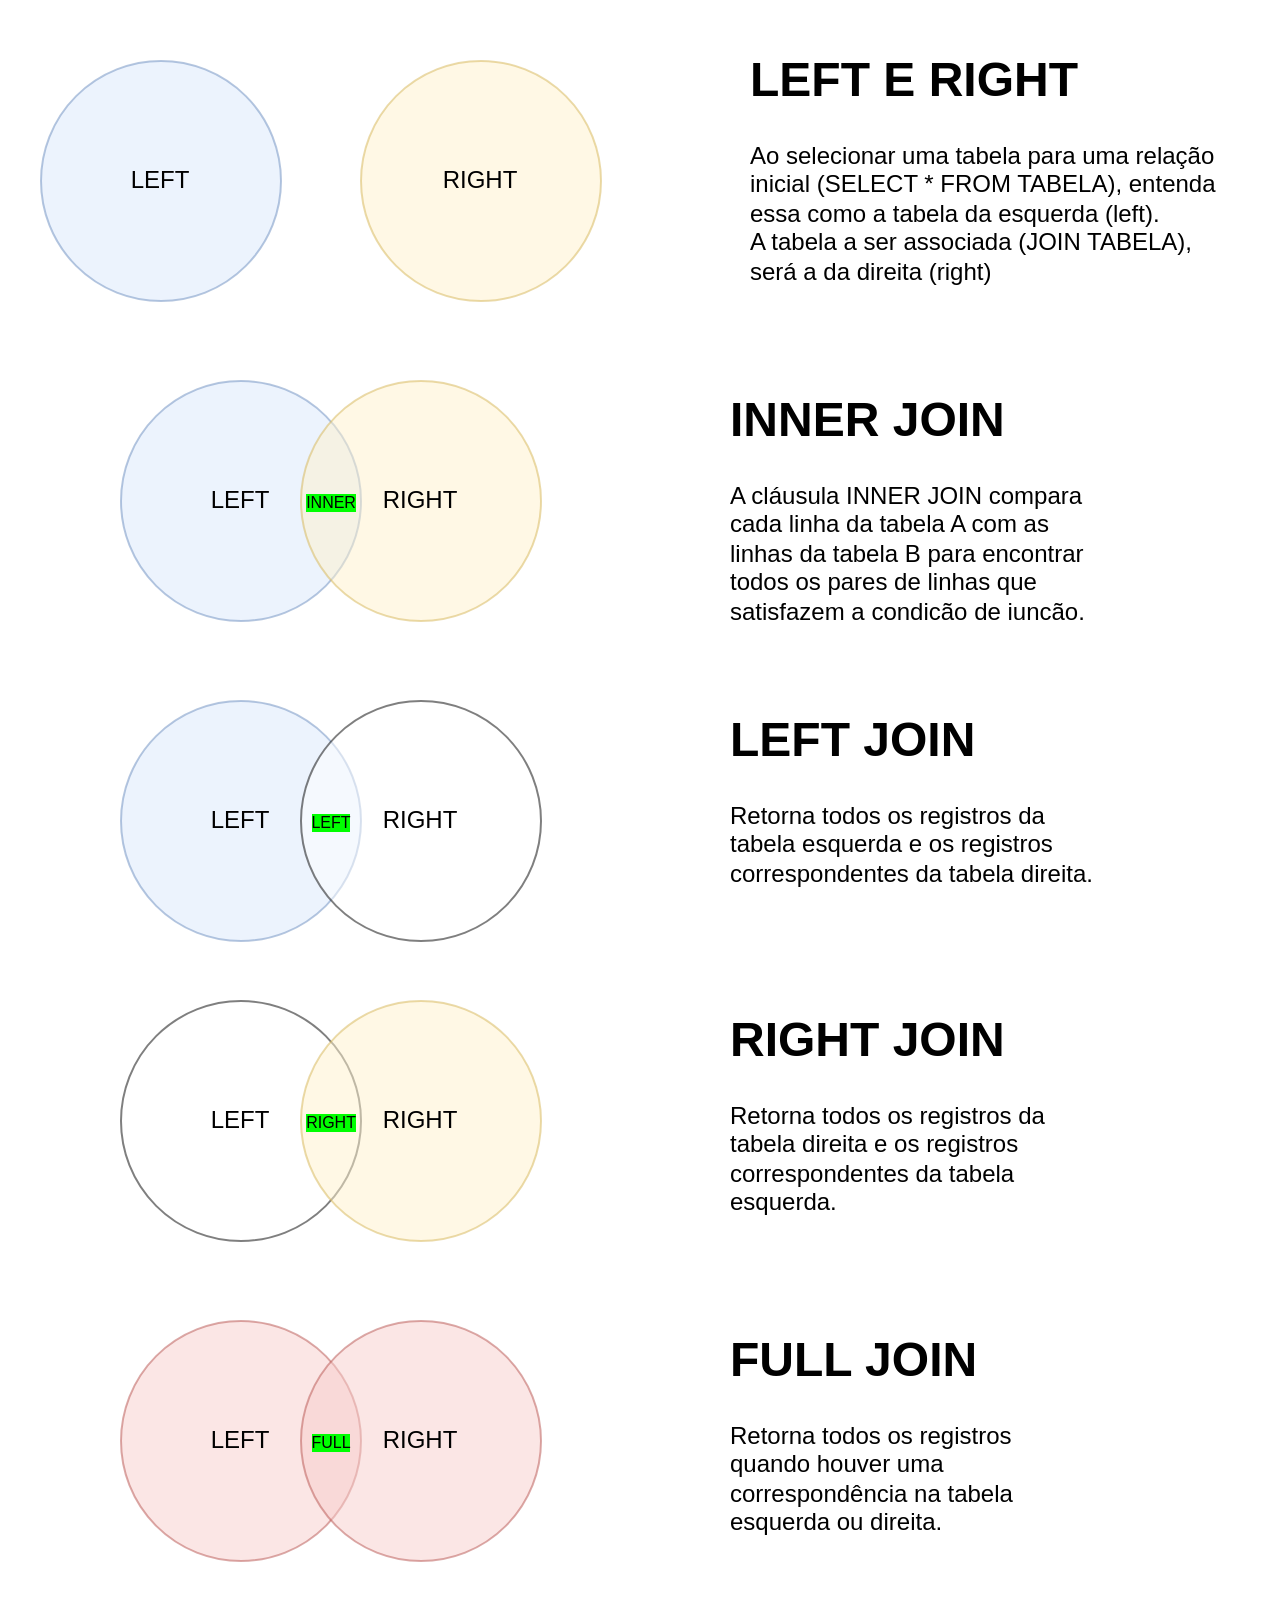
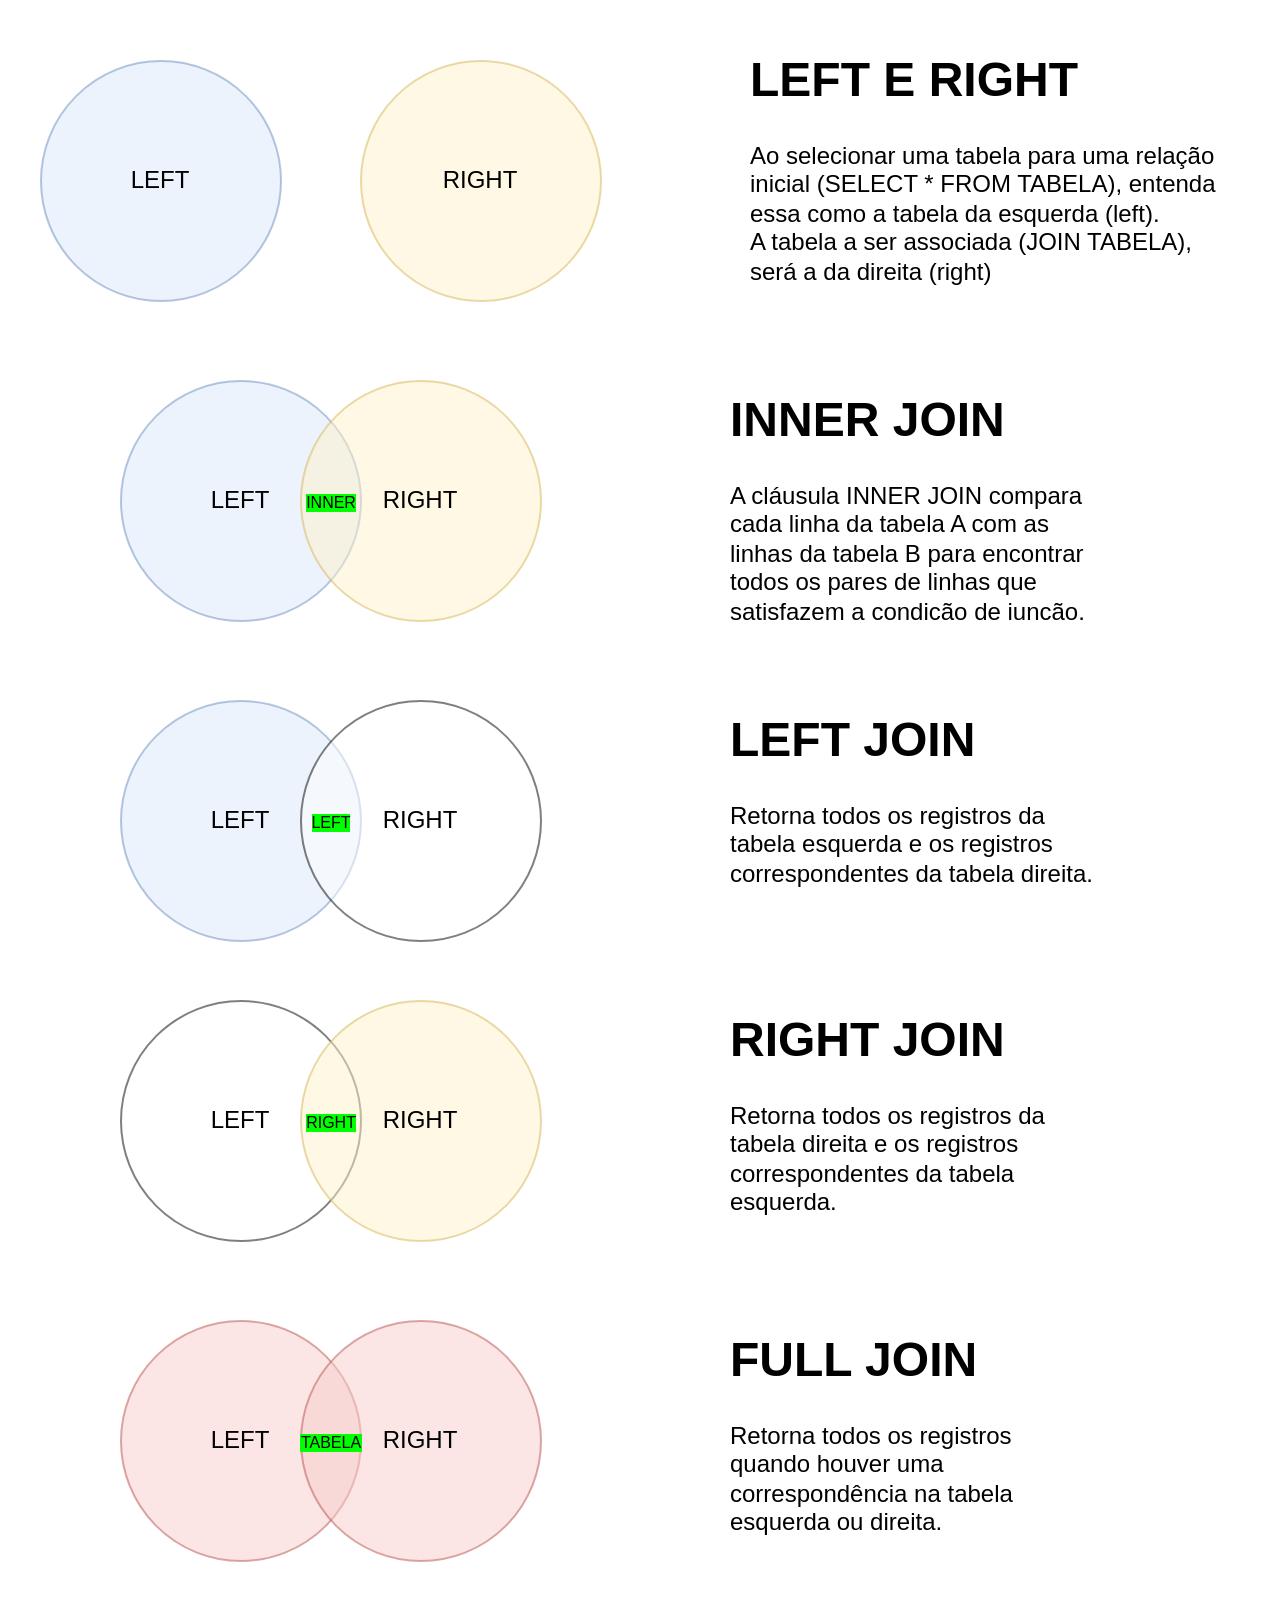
  <mxCell id="0" />
  <mxCell id="1" parent="0" />
  <mxCell id="2" value="LEFT" style="ellipse;whiteSpace=wrap;html=1;aspect=fixed;fillColor=#dae8fc;strokeColor=#6c8ebf;opacity=50;" vertex="1" parent="1"><mxGeometry x="20" y="30" width="120" height="120" as="geometry" /></mxCell>
  <mxCell id="3" value="RIGHT" style="ellipse;whiteSpace=wrap;html=1;aspect=fixed;fillColor=#fff2cc;strokeColor=#d6b656;opacity=50;" vertex="1" parent="1"><mxGeometry x="180" y="30" width="120" height="120" as="geometry" /></mxCell>
  <mxCell id="4" value="&lt;h1&gt;LEFT E RIGHT&lt;/h1&gt;&lt;p&gt;Ao selecionar uma tabela para uma relação inicial (SELECT * FROM TABELA), entenda essa como a tabela da esquerda (left).&lt;br&gt;A tabela a ser associada (JOIN TABELA), será a da direita (right)&lt;/p&gt;" style="text;html=1;spacing=5;spacingTop=-20;whiteSpace=wrap;overflow=hidden;rounded=0;" vertex="1" parent="1"><mxGeometry x="370" y="20" width="250" height="140" as="geometry" /></mxCell>
  <mxCell id="5" value="LEFT" style="ellipse;whiteSpace=wrap;html=1;aspect=fixed;fillColor=#dae8fc;strokeColor=#6c8ebf;opacity=50;" vertex="1" parent="1"><mxGeometry x="60" y="190" width="120" height="120" as="geometry" /></mxCell>
  <mxCell id="6" value="RIGHT" style="ellipse;whiteSpace=wrap;html=1;aspect=fixed;fillColor=#fff2cc;strokeColor=#d6b656;opacity=50;" vertex="1" parent="1"><mxGeometry x="150" y="190" width="120" height="120" as="geometry" /></mxCell>
  <mxCell id="7" value="&lt;font style=&quot;font-size: 8px; background-color: rgb(0, 255, 0);&quot;&gt;INNER&lt;/font&gt;" style="text;html=1;align=center;verticalAlign=middle;resizable=0;points=[];autosize=1;strokeColor=none;fillColor=none;" vertex="1" parent="1"><mxGeometry x="140" y="235" width="50" height="30" as="geometry" /></mxCell>
  <mxCell id="8" value="&lt;h1&gt;INNER JOIN&lt;/h1&gt;&lt;p&gt;A cláusula INNER JOIN compara cada linha da tabela A com as linhas da tabela B para encontrar todos os pares de linhas que satisfazem a condição de junção.&lt;/p&gt;" style="text;html=1;spacing=5;spacingTop=-20;whiteSpace=wrap;overflow=hidden;rounded=0;" vertex="1" parent="1"><mxGeometry x="360" y="190" width="190" height="120" as="geometry" /></mxCell>
  <mxCell id="9" value="LEFT" style="ellipse;whiteSpace=wrap;html=1;aspect=fixed;fillColor=#dae8fc;strokeColor=#6c8ebf;opacity=50;" vertex="1" parent="1"><mxGeometry x="60" y="350" width="120" height="120" as="geometry" /></mxCell>
  <mxCell id="10" value="RIGHT" style="ellipse;whiteSpace=wrap;html=1;aspect=fixed;opacity=50;" vertex="1" parent="1"><mxGeometry x="150" y="350" width="120" height="120" as="geometry" /></mxCell>
  <mxCell id="11" value="&lt;span style=&quot;font-size: 8px; background-color: rgb(0, 255, 0);&quot;&gt;LEFT&lt;/span&gt;" style="text;html=1;align=center;verticalAlign=middle;resizable=0;points=[];autosize=1;strokeColor=none;fillColor=none;" vertex="1" parent="1"><mxGeometry x="145" y="395" width="40" height="30" as="geometry" /></mxCell>
  <mxCell id="12" value="&lt;h1&gt;LEFT JOIN&lt;/h1&gt;&lt;p&gt;Retorna todos os registros da tabela esquerda e os registros correspondentes da tabela direita.&lt;/p&gt;" style="text;html=1;spacing=5;spacingTop=-20;whiteSpace=wrap;overflow=hidden;rounded=0;" vertex="1" parent="1"><mxGeometry x="360" y="350" width="190" height="120" as="geometry" /></mxCell>
  <mxCell id="13" value="LEFT" style="ellipse;whiteSpace=wrap;html=1;aspect=fixed;opacity=50;fillColor=#f8cecc;strokeColor=#b85450;" vertex="1" parent="1"><mxGeometry x="60" y="660" width="120" height="120" as="geometry" /></mxCell>
  <mxCell id="14" value="RIGHT" style="ellipse;whiteSpace=wrap;html=1;aspect=fixed;opacity=50;fillColor=#f8cecc;strokeColor=#b85450;" vertex="1" parent="1"><mxGeometry x="150" y="660" width="120" height="120" as="geometry" /></mxCell>
- <mxCell id="15" value="&lt;span style=&quot;font-size: 8px; background-color: rgb(0, 255, 0);&quot;&gt;FULL&lt;/span&gt;" style="text;html=1;align=center;verticalAlign=middle;resizable=0;points=[];autosize=1;strokeColor=none;fillColor=none;" vertex="1" parent="1"><mxGeometry x="145" y="705" width="40" height="30" as="geometry" /></mxCell>
+ <mxCell id="15" value="&lt;span style=&quot;font-size: 8px; background-color: rgb(0, 255, 0);&quot;&gt;TABELA&lt;/span&gt;" style="text;html=1;align=center;verticalAlign=middle;resizable=0;points=[];autosize=1;strokeColor=none;fillColor=none;" vertex="1" parent="1"><mxGeometry x="145" y="705" width="40" height="30" as="geometry" /></mxCell>
  <mxCell id="16" value="&lt;h1&gt;FULL JOIN&lt;/h1&gt;&lt;p&gt;Retorna todos os registros quando houver uma correspondência na tabela esquerda ou direita.&lt;/p&gt;" style="text;html=1;spacing=5;spacingTop=-20;whiteSpace=wrap;overflow=hidden;rounded=0;" vertex="1" parent="1"><mxGeometry x="360" y="660" width="190" height="120" as="geometry" /></mxCell>
  <mxCell id="17" value="LEFT" style="ellipse;whiteSpace=wrap;html=1;aspect=fixed;opacity=50;" vertex="1" parent="1"><mxGeometry x="60" y="500" width="120" height="120" as="geometry" /></mxCell>
  <mxCell id="18" value="RIGHT" style="ellipse;whiteSpace=wrap;html=1;aspect=fixed;opacity=50;fillColor=#fff2cc;strokeColor=#d6b656;" vertex="1" parent="1"><mxGeometry x="150" y="500" width="120" height="120" as="geometry" /></mxCell>
  <mxCell id="19" value="&lt;span style=&quot;font-size: 8px; background-color: rgb(0, 255, 0);&quot;&gt;RIGHT&lt;/span&gt;" style="text;html=1;align=center;verticalAlign=middle;resizable=0;points=[];autosize=1;strokeColor=none;fillColor=none;" vertex="1" parent="1"><mxGeometry x="140" y="545" width="50" height="30" as="geometry" /></mxCell>
  <mxCell id="20" value="&lt;h1&gt;RIGHT JOIN&lt;/h1&gt;&lt;p&gt;Retorna todos os registros da tabela direita e os registros correspondentes da tabela esquerda.&lt;/p&gt;" style="text;html=1;spacing=5;spacingTop=-20;whiteSpace=wrap;overflow=hidden;rounded=0;" vertex="1" parent="1"><mxGeometry x="360" y="500" width="190" height="120" as="geometry" /></mxCell>
